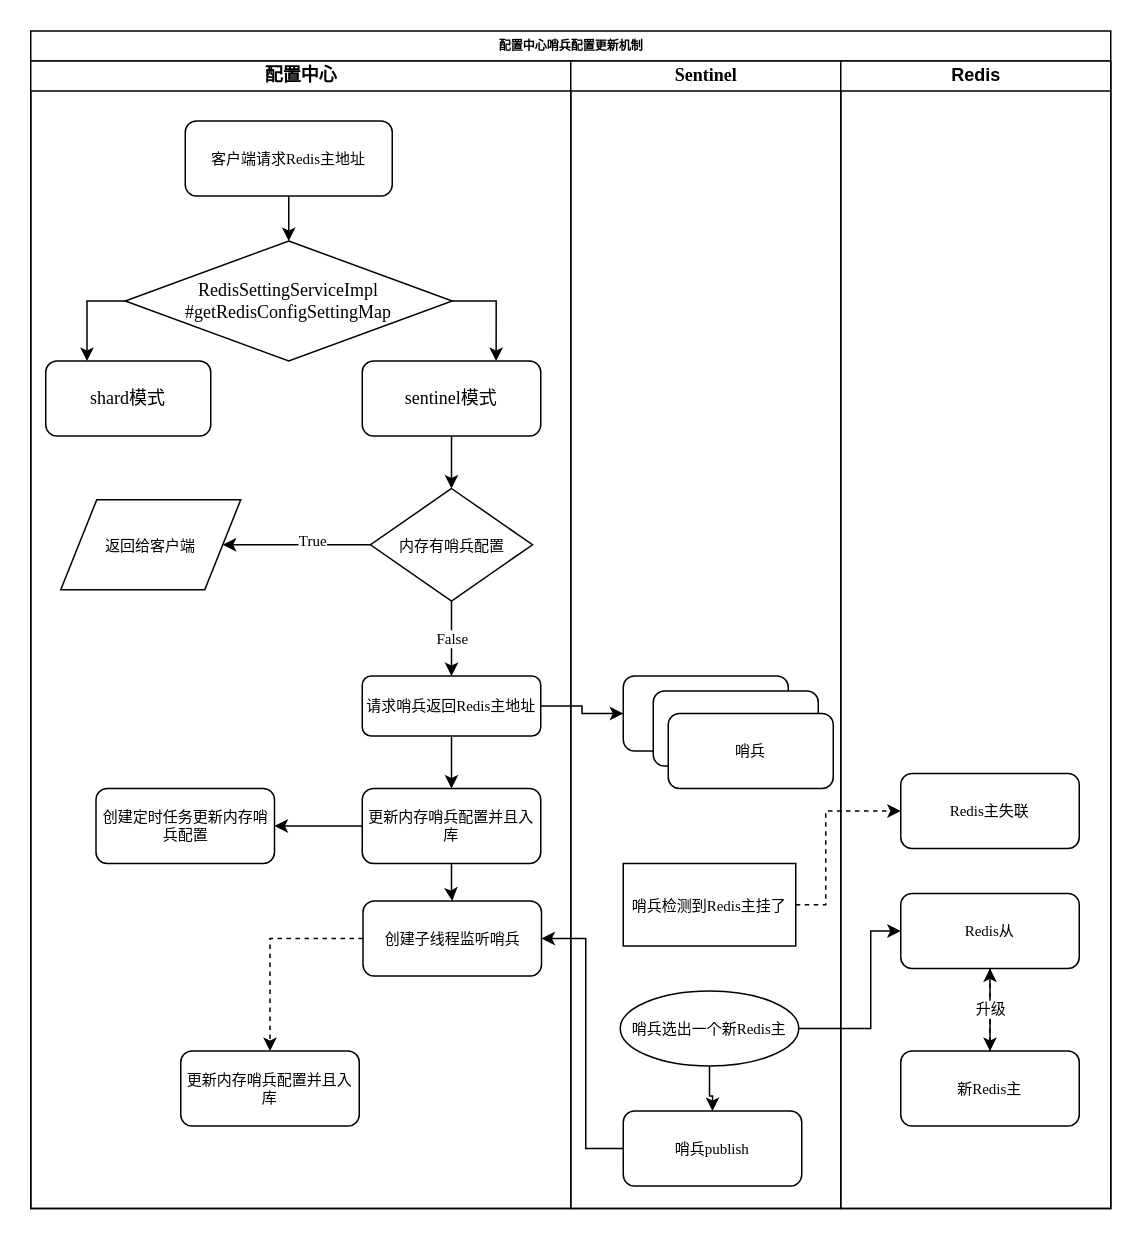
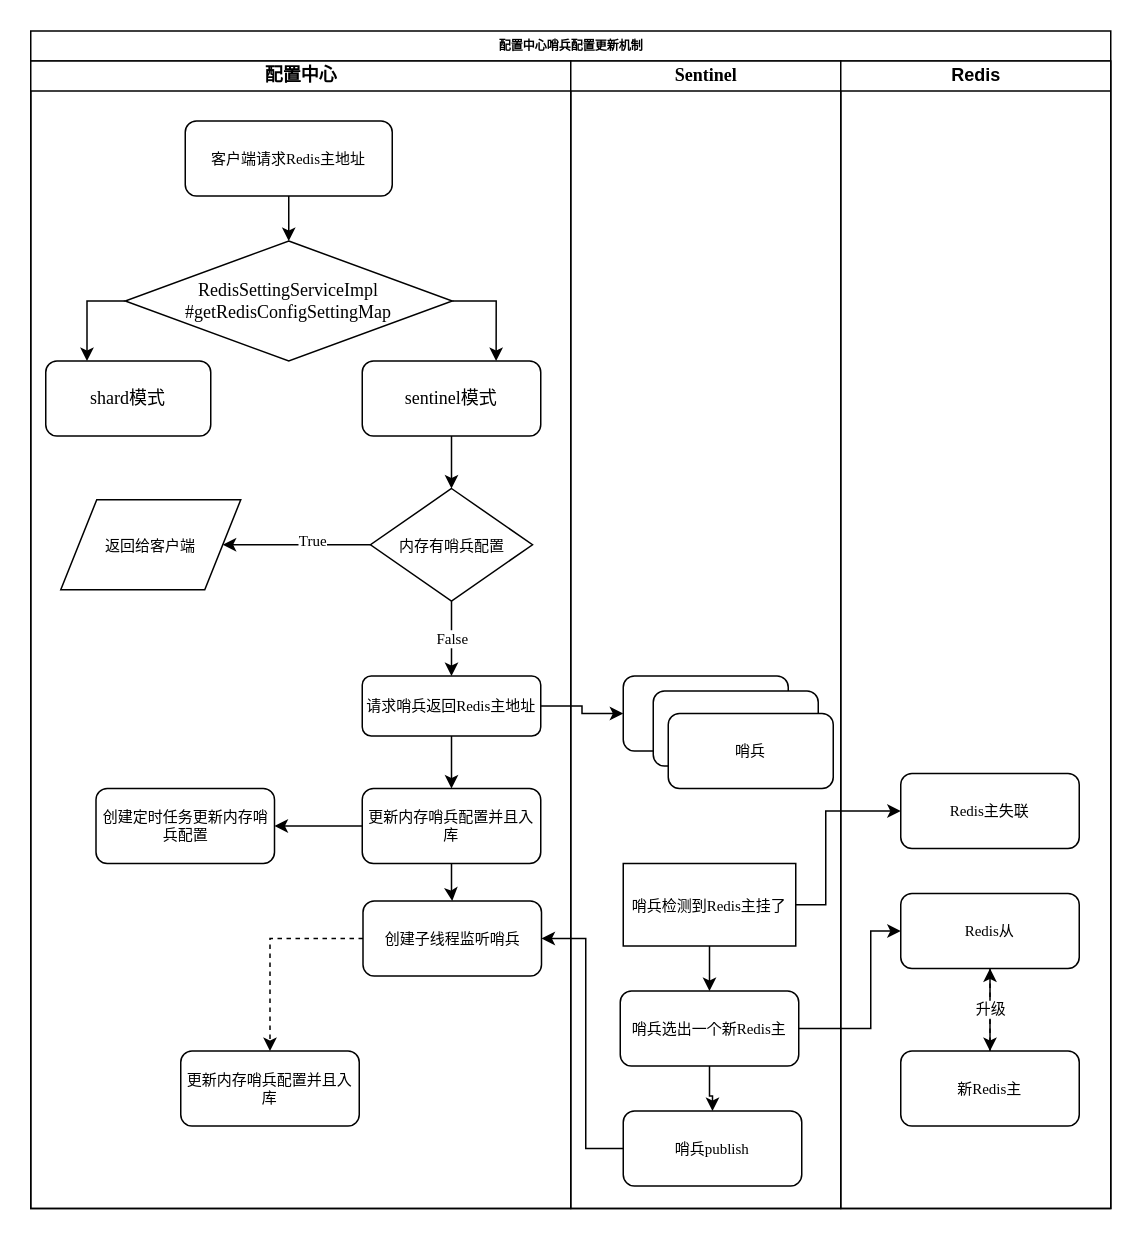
  <mxCell id="0" />
  <mxCell id="1" parent="0" />
  <mxCell id="2" value="配置中心哨兵配置更新机制" style="swimlane;html=1;childLayout=stackLayout;startSize=20;rounded=0;shadow=0;labelBackgroundColor=none;strokeColor=#000000;strokeWidth=1;fillColor=#ffffff;fontFamily=Verdana;fontSize=8;fontColor=#000000;align=center;" parent="1" vertex="1"><mxGeometry x="20" y="20" width="720" height="785" as="geometry" /></mxCell>
  <mxCell id="3" value="配置中心" style="swimlane;html=1;startSize=20;fontFamily=Comic Sans MS;" parent="2" vertex="1"><mxGeometry y="20" width="360" height="765" as="geometry" /></mxCell>
  <mxCell id="4" style="edgeStyle=orthogonalEdgeStyle;rounded=0;orthogonalLoop=1;jettySize=auto;html=1;entryX=0.5;entryY=0;entryDx=0;entryDy=0;fontFamily=Comic Sans MS;fontSize=10;" edge="1" parent="3" source="5" target="8"><mxGeometry relative="1" as="geometry" /></mxCell>
  <mxCell id="5" value="客户端请求Redis主地址" style="rounded=1;whiteSpace=wrap;html=1;shadow=0;labelBackgroundColor=none;strokeColor=#000000;strokeWidth=1;fillColor=#ffffff;fontFamily=Comic Sans MS;fontSize=10;fontColor=#000000;align=center;" parent="3" vertex="1"><mxGeometry x="103" y="40" width="138" height="50" as="geometry" /></mxCell>
  <mxCell id="6" style="edgeStyle=orthogonalEdgeStyle;rounded=0;orthogonalLoop=1;jettySize=auto;html=1;entryX=0.75;entryY=0;entryDx=0;entryDy=0;fontFamily=Comic Sans MS;" edge="1" parent="3" source="8" target="11"><mxGeometry relative="1" as="geometry"><Array as="points"><mxPoint x="311" y="160" /></Array></mxGeometry></mxCell>
  <mxCell id="7" style="edgeStyle=orthogonalEdgeStyle;rounded=0;orthogonalLoop=1;jettySize=auto;html=1;exitX=0;exitY=0.5;exitDx=0;exitDy=0;entryX=0.25;entryY=0;entryDx=0;entryDy=0;fontFamily=Comic Sans MS;fontSize=10;" edge="1" parent="3" source="8" target="9"><mxGeometry relative="1" as="geometry" /></mxCell>
  <mxCell id="8" value="&lt;div&gt;RedisSettingServiceImpl&lt;/div&gt;&lt;div&gt;#getRedisConfigSettingMap&lt;/div&gt;" style="rhombus;whiteSpace=wrap;html=1;fontFamily=Comic Sans MS;" vertex="1" parent="3"><mxGeometry x="63" y="120" width="218" height="80" as="geometry" /></mxCell>
  <mxCell id="9" value="&lt;div&gt;&lt;span&gt;shard&lt;/span&gt;&lt;span&gt;模式&lt;/span&gt;&lt;/div&gt;" style="rounded=1;whiteSpace=wrap;html=1;fontFamily=Comic Sans MS;" vertex="1" parent="3"><mxGeometry x="10" y="200" width="110" height="50" as="geometry" /></mxCell>
  <mxCell id="10" style="edgeStyle=orthogonalEdgeStyle;rounded=0;orthogonalLoop=1;jettySize=auto;html=1;entryX=0.5;entryY=0;entryDx=0;entryDy=0;fontFamily=Comic Sans MS;fontSize=10;" edge="1" parent="3" source="11" target="15"><mxGeometry relative="1" as="geometry" /></mxCell>
  <mxCell id="11" value="&lt;div&gt;&lt;span&gt;sentinel&lt;/span&gt;&lt;span&gt;模式&lt;/span&gt;&lt;/div&gt;" style="rounded=1;whiteSpace=wrap;html=1;fontFamily=Comic Sans MS;" vertex="1" parent="3"><mxGeometry x="221" y="200" width="119" height="50" as="geometry" /></mxCell>
  <mxCell id="12" value="" style="edgeStyle=orthogonalEdgeStyle;rounded=0;orthogonalLoop=1;jettySize=auto;html=1;fontFamily=Comic Sans MS;fontSize=10;entryX=1;entryY=0.5;entryDx=0;entryDy=0;" edge="1" parent="3" source="15" target="16"><mxGeometry relative="1" as="geometry"><mxPoint x="147" y="322.5" as="targetPoint" /></mxGeometry></mxCell>
  <mxCell id="13" value="True" style="text;html=1;resizable=0;points=[];align=center;verticalAlign=middle;labelBackgroundColor=#ffffff;fontSize=10;fontFamily=Comic Sans MS;" vertex="1" connectable="0" parent="12"><mxGeometry x="-0.122" y="-5" relative="1" as="geometry"><mxPoint x="4" y="2" as="offset" /></mxGeometry></mxCell>
  <mxCell id="14" value="False" style="edgeStyle=orthogonalEdgeStyle;rounded=0;orthogonalLoop=1;jettySize=auto;html=1;entryX=0.5;entryY=0;entryDx=0;entryDy=0;fontFamily=Comic Sans MS;fontSize=10;" edge="1" parent="3" source="15" target="18"><mxGeometry relative="1" as="geometry" /></mxCell>
  <mxCell id="15" value="内存有哨兵配置" style="rhombus;whiteSpace=wrap;html=1;fontFamily=Comic Sans MS;fontSize=10;" vertex="1" parent="3"><mxGeometry x="226.5" y="285" width="108" height="75" as="geometry" /></mxCell>
  <mxCell id="16" value="返回给客户端" style="shape=parallelogram;perimeter=parallelogramPerimeter;whiteSpace=wrap;html=1;fontFamily=Comic Sans MS;fontSize=10;" vertex="1" parent="3"><mxGeometry x="20" y="292.5" width="120" height="60" as="geometry" /></mxCell>
  <mxCell id="17" value="" style="edgeStyle=orthogonalEdgeStyle;rounded=0;orthogonalLoop=1;jettySize=auto;html=1;fontFamily=Comic Sans MS;fontSize=10;" edge="1" parent="3" source="18" target="21"><mxGeometry relative="1" as="geometry" /></mxCell>
  <mxCell id="18" value="请求哨兵返回Redis主地址" style="rounded=1;whiteSpace=wrap;html=1;fontFamily=Comic Sans MS;fontSize=10;" vertex="1" parent="3"><mxGeometry x="221" y="410" width="119" height="40" as="geometry" /></mxCell>
  <mxCell id="19" style="edgeStyle=orthogonalEdgeStyle;rounded=0;orthogonalLoop=1;jettySize=auto;html=1;entryX=0.5;entryY=0;entryDx=0;entryDy=0;fontFamily=Comic Sans MS;fontSize=10;" edge="1" parent="3" source="21" target="23"><mxGeometry relative="1" as="geometry" /></mxCell>
  <mxCell id="20" value="" style="edgeStyle=orthogonalEdgeStyle;rounded=0;orthogonalLoop=1;jettySize=auto;html=1;fontFamily=Comic Sans MS;fontSize=10;" edge="1" parent="3" source="21" target="25"><mxGeometry relative="1" as="geometry" /></mxCell>
  <mxCell id="21" value="更新内存哨兵配置并且入库" style="rounded=1;whiteSpace=wrap;html=1;fontFamily=Comic Sans MS;fontSize=10;" vertex="1" parent="3"><mxGeometry x="221" y="485" width="119" height="50" as="geometry" /></mxCell>
  <mxCell id="22" value="" style="edgeStyle=orthogonalEdgeStyle;rounded=0;orthogonalLoop=1;jettySize=auto;html=1;fontFamily=Comic Sans MS;fontSize=10;dashed=1;" edge="1" parent="3" source="23" target="24"><mxGeometry relative="1" as="geometry" /></mxCell>
  <mxCell id="23" value="创建子线程监听哨兵" style="rounded=1;whiteSpace=wrap;html=1;fontFamily=Comic Sans MS;fontSize=10;" vertex="1" parent="3"><mxGeometry x="221.5" y="560" width="119" height="50" as="geometry" /></mxCell>
  <mxCell id="24" value="更新内存哨兵配置并且入库" style="rounded=1;whiteSpace=wrap;html=1;fontFamily=Comic Sans MS;fontSize=10;" vertex="1" parent="3"><mxGeometry x="100" y="660" width="119" height="50" as="geometry" /></mxCell>
  <mxCell id="25" value="创建定时任务更新内存哨兵配置" style="rounded=1;whiteSpace=wrap;html=1;fontFamily=Comic Sans MS;fontSize=10;direction=west;" vertex="1" parent="3"><mxGeometry x="43.5" y="485" width="119" height="50" as="geometry" /></mxCell>
  <mxCell id="26" value="Sentinel" style="swimlane;html=1;startSize=20;fontFamily=Comic Sans MS;" parent="2" vertex="1"><mxGeometry x="360" y="20" width="180" height="765" as="geometry" /></mxCell>
  <mxCell id="27" value="哨兵A" style="rounded=1;whiteSpace=wrap;html=1;fontFamily=Comic Sans MS;fontSize=10;" vertex="1" parent="26"><mxGeometry x="35" y="410" width="110" height="50" as="geometry" /></mxCell>
+ <mxCell id="28" value="" style="edgeStyle=orthogonalEdgeStyle;rounded=0;orthogonalLoop=1;jettySize=auto;html=1;fontFamily=Comic Sans MS;fontSize=10;" edge="1" parent="26" source="29" target="31"><mxGeometry relative="1" as="geometry" /></mxCell>
  <mxCell id="29" value="哨兵检测到Redis主挂了" style="rounded=0;whiteSpace=wrap;html=1;fontFamily=Comic Sans MS;fontSize=10;" vertex="1" parent="26"><mxGeometry x="35" y="535" width="115" height="55" as="geometry" /></mxCell>
  <mxCell id="30" value="" style="edgeStyle=orthogonalEdgeStyle;rounded=0;orthogonalLoop=1;jettySize=auto;html=1;fontFamily=Comic Sans MS;fontSize=10;" edge="1" parent="26" source="31" target="32"><mxGeometry relative="1" as="geometry" /></mxCell>
- <mxCell id="31" value="哨兵选出一个新Redis主" style="ellipse;whiteSpace=wrap;html=1;fontFamily=Comic Sans MS;fontSize=10;" vertex="1" parent="26"><mxGeometry x="33" y="620" width="119" height="50" as="geometry" /></mxCell>
+ <mxCell id="31" value="哨兵选出一个新Redis主" style="rounded=1;whiteSpace=wrap;html=1;fontFamily=Comic Sans MS;fontSize=10;" vertex="1" parent="26"><mxGeometry x="33" y="620" width="119" height="50" as="geometry" /></mxCell>
  <mxCell id="32" value="哨兵publish" style="rounded=1;whiteSpace=wrap;html=1;fontFamily=Comic Sans MS;fontSize=10;" vertex="1" parent="26"><mxGeometry x="35" y="700" width="119" height="50" as="geometry" /></mxCell>
  <mxCell id="33" value="Redis" style="swimlane;html=1;startSize=20;" parent="2" vertex="1"><mxGeometry x="540" y="20" width="180" height="765" as="geometry" /></mxCell>
  <mxCell id="34" value="Redis主失联" style="rounded=1;whiteSpace=wrap;html=1;fontFamily=Comic Sans MS;fontSize=10;" vertex="1" parent="33"><mxGeometry x="40" y="475" width="119" height="50" as="geometry" /></mxCell>
  <mxCell id="35" value="" style="edgeStyle=orthogonalEdgeStyle;rounded=0;orthogonalLoop=1;jettySize=auto;html=1;fontFamily=Comic Sans MS;fontSize=10;" edge="1" parent="33" source="36" target="38"><mxGeometry relative="1" as="geometry" /></mxCell>
  <mxCell id="36" value="&lt;div&gt;Redis从&lt;/div&gt;" style="rounded=1;whiteSpace=wrap;html=1;fontFamily=Comic Sans MS;fontSize=10;" vertex="1" parent="33"><mxGeometry x="40" y="555" width="119" height="50" as="geometry" /></mxCell>
  <mxCell id="37" value="升级" style="edgeStyle=orthogonalEdgeStyle;rounded=0;orthogonalLoop=1;jettySize=auto;html=1;dashed=1;fontFamily=Comic Sans MS;fontSize=10;" edge="1" parent="33" source="38" target="36"><mxGeometry relative="1" as="geometry" /></mxCell>
  <mxCell id="38" value="&lt;div&gt;新Redis主&lt;/div&gt;" style="rounded=1;whiteSpace=wrap;html=1;fontFamily=Comic Sans MS;fontSize=10;" vertex="1" parent="33"><mxGeometry x="40" y="660" width="119" height="50" as="geometry" /></mxCell>
  <mxCell id="39" style="edgeStyle=orthogonalEdgeStyle;rounded=0;orthogonalLoop=1;jettySize=auto;html=1;entryX=0;entryY=0.5;entryDx=0;entryDy=0;fontFamily=Comic Sans MS;fontSize=10;" edge="1" parent="2" source="18" target="27"><mxGeometry relative="1" as="geometry" /></mxCell>
- <mxCell id="40" style="edgeStyle=orthogonalEdgeStyle;rounded=0;orthogonalLoop=1;jettySize=auto;html=1;entryX=0;entryY=0.5;entryDx=0;entryDy=0;fontFamily=Comic Sans MS;fontSize=10;dashed=1;" edge="1" parent="2" source="29" target="34"><mxGeometry relative="1" as="geometry"><Array as="points"><mxPoint x="530" y="583" /><mxPoint x="530" y="520" /></Array></mxGeometry></mxCell>
+ <mxCell id="40" style="edgeStyle=orthogonalEdgeStyle;rounded=0;orthogonalLoop=1;jettySize=auto;html=1;entryX=0;entryY=0.5;entryDx=0;entryDy=0;fontFamily=Comic Sans MS;fontSize=10;dashed=0;" edge="1" parent="2" source="29" target="34"><mxGeometry relative="1" as="geometry"><Array as="points"><mxPoint x="530" y="583" /><mxPoint x="530" y="520" /></Array></mxGeometry></mxCell>
  <mxCell id="41" value="" style="edgeStyle=orthogonalEdgeStyle;rounded=0;orthogonalLoop=1;jettySize=auto;html=1;fontFamily=Comic Sans MS;fontSize=10;" edge="1" parent="2" source="31" target="36"><mxGeometry relative="1" as="geometry"><Array as="points"><mxPoint x="560" y="665" /><mxPoint x="560" y="600" /></Array></mxGeometry></mxCell>
  <mxCell id="42" style="edgeStyle=orthogonalEdgeStyle;rounded=0;orthogonalLoop=1;jettySize=auto;html=1;entryX=1;entryY=0.5;entryDx=0;entryDy=0;fontFamily=Comic Sans MS;fontSize=10;" edge="1" parent="2" source="32" target="23"><mxGeometry relative="1" as="geometry"><Array as="points"><mxPoint x="370" y="745" /><mxPoint x="370" y="605" /></Array></mxGeometry></mxCell>
  <mxCell id="43" value="哨兵A" style="rounded=1;whiteSpace=wrap;html=1;fontFamily=Comic Sans MS;fontSize=10;" vertex="1" parent="1"><mxGeometry x="435" y="460" width="110" height="50" as="geometry" /></mxCell>
  <mxCell id="44" value="哨兵" style="rounded=1;whiteSpace=wrap;html=1;fontFamily=Comic Sans MS;fontSize=10;" vertex="1" parent="1"><mxGeometry x="445" y="475" width="110" height="50" as="geometry" /></mxCell>
